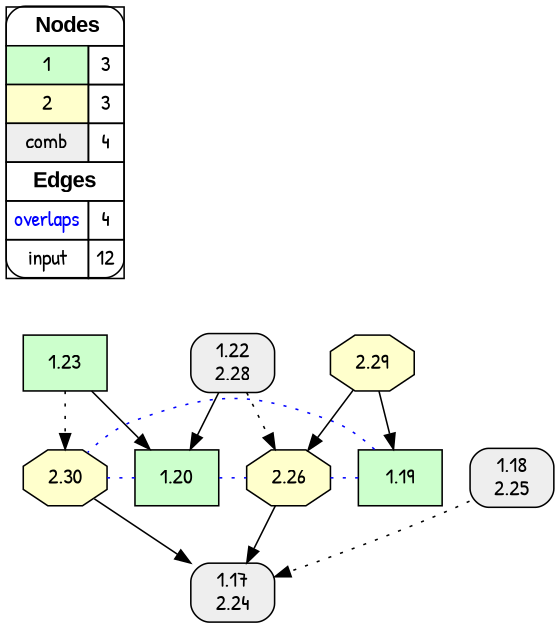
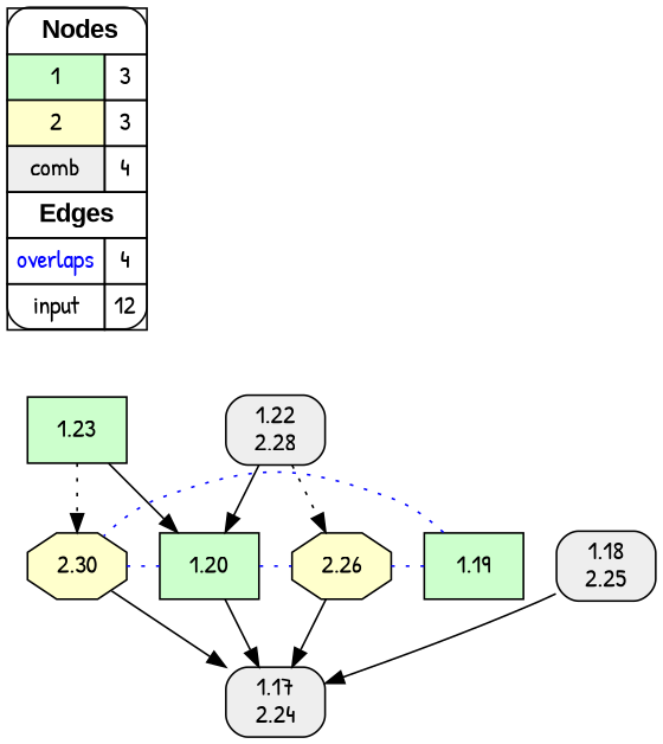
  digraph {
    fontname="Patrick Hand"
    rankdir=TB
    node [fillcolor="#CCFFCC" fontname="Patrick Hand" shape=box style=filled]
    edge [arrowhead=normal color="#000000" constraint=true fontname="Patrick Hand" penwidth=1 style=solid]
    n1 [fillcolor=white label=<   <TABLE BORDER="0" CELLBORDER="1" CELLSPACING="0" CELLPADDING="4">  <TR> <TD COLSPAN="2"><font face="Arial Black"> Nodes</font></TD> </TR>  <TR>   <TD bgcolor="#CCFFCC">1</TD>   <TD>3</TD>   </TR>  <TR>   <TD bgcolor="#FFFFCC">2</TD>   <TD>3</TD>   </TR>  <TR>   <TD bgcolor="#EEEEEE">comb</TD>   <TD>4</TD>   </TR>  <TR> <TD COLSPAN="2"><font face = "Arial Black"> Edges </font></TD> </TR>  <TR>   <TD><font color ="#0000FF">overlaps</font></TD>   <TD>4</TD>   </TR>  <TR>   <TD><font color ="#000000">input</font></TD>   <TD>12</TD>   </TR>  </TABLE>   > margin=0 style="filled,rounded"]
    1.20
    2.30 [fillcolor="#FFFFCC" shape=octagon]
    2.26 [fillcolor="#FFFFCC" shape=octagon]
    "1.17\n2.24" [fillcolor="#EEEEEE" style="filled,rounded"]
    1.19
    1.23
-   2.29 [fillcolor="#FFFFCC" shape=octagon]
    "1.18\n2.25" [fillcolor="#EEEEEE" style="filled,rounded"]
    "1.22\n2.28" [fillcolor="#EEEEEE" style="filled,rounded"]
    subgraph sub_1 {
      rank=source
      n1
    }
    1.20 -> 2.30 [arrowhead=none color="#0000FF" constraint=false style=dotted]
    1.20 -> 2.26 [arrowhead=none color="#0000FF" constraint=false style=dotted]
+   1.20 -> "1.17\n2.24"
    2.30 -> "1.17\n2.24"
    2.26 -> "1.17\n2.24"
    1.19 -> 2.30 [arrowhead=none color="#0000FF" constraint=false style=dotted]
    1.19 -> 2.26 [arrowhead=none color="#0000FF" constraint=false style=dotted]
    1.23 -> 1.20
    1.23 -> 2.30 [style=dotted]
-   2.29 -> 2.26
-   2.29 -> 1.19
-   "1.18\n2.25" -> "1.17\n2.24" [style=dotted]
+   "1.18\n2.25" -> "1.17\n2.24"
    "1.22\n2.28" -> 1.20
    "1.22\n2.28" -> 2.26 [style=dotted]
  }
